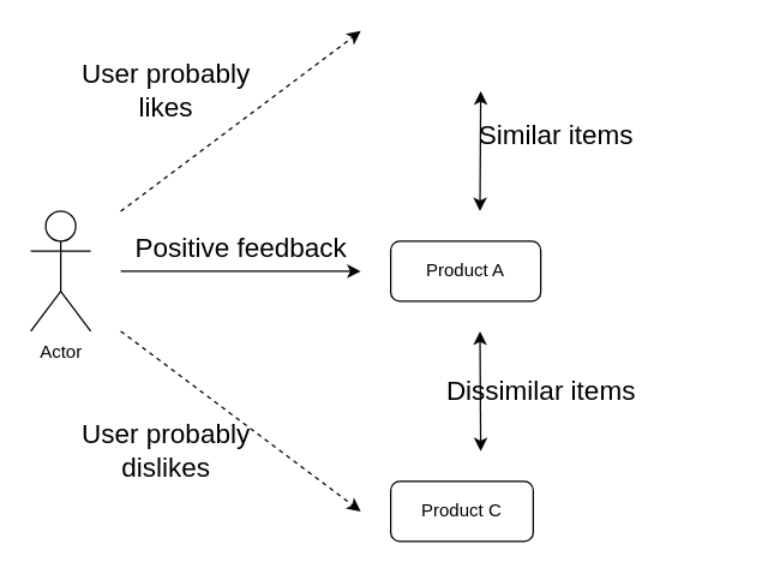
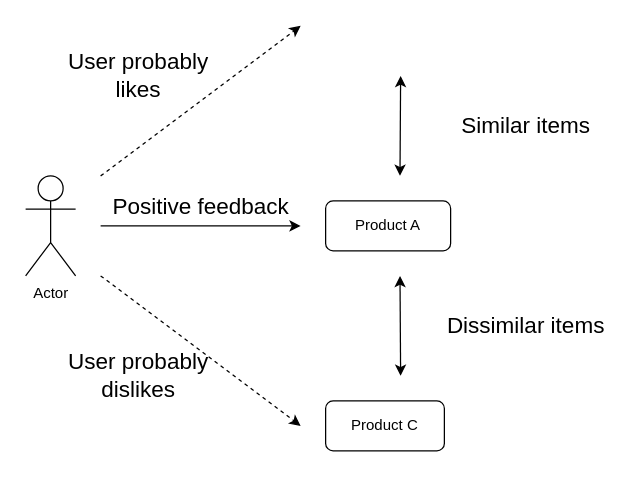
  <mxCell id="0" />
  <mxCell id="1" parent="0" />
  <mxCell id="2" value="Actor" style="shape=umlActor;verticalLabelPosition=bottom;verticalAlign=top;html=1;outlineConnect=0;" vertex="1" parent="1"><mxGeometry x="20" y="140" width="40" height="80" as="geometry" /></mxCell>
  <mxCell id="3" value="Product A" style="rounded=1;whiteSpace=wrap;html=1;fontSize=12;glass=0;strokeWidth=1;shadow=0;" vertex="1" parent="1"><mxGeometry x="260" y="160" width="100" height="40" as="geometry" /></mxCell>
  <mxCell id="4" value="Product C" style="rounded=1;whiteSpace=wrap;html=1;fontSize=12;glass=0;strokeWidth=1;shadow=0;" vertex="1" parent="1"><mxGeometry x="260" y="320" width="95" height="40" as="geometry" /></mxCell>
  <mxCell id="5" value="" style="endArrow=classic;html=1;" edge="1" parent="1"><mxGeometry width="50" height="50" relative="1" as="geometry"><mxPoint x="80" y="180" as="sourcePoint" /><mxPoint x="240" y="180" as="targetPoint" /></mxGeometry></mxCell>
  <mxCell id="6" value="&lt;span style=&quot;font-size: 18px&quot;&gt;Positive feedback&lt;/span&gt;" style="text;html=1;align=center;verticalAlign=middle;resizable=0;points=[];autosize=1;" vertex="1" parent="1"><mxGeometry x="80" y="155" width="160" height="20" as="geometry" /></mxCell>
  <mxCell id="7" value="" style="endArrow=classic;startArrow=classic;html=1;" edge="1" parent="1"><mxGeometry width="50" height="50" relative="1" as="geometry"><mxPoint x="320" y="300" as="sourcePoint" /><mxPoint x="319.5" y="220" as="targetPoint" /></mxGeometry></mxCell>
  <mxCell id="8" value="" style="endArrow=classic;startArrow=classic;html=1;" edge="1" parent="1"><mxGeometry width="50" height="50" relative="1" as="geometry"><mxPoint x="319.5" y="140" as="sourcePoint" /><mxPoint x="320" y="60" as="targetPoint" /></mxGeometry></mxCell>
- <mxCell id="9" value="&lt;span style=&quot;font-size: 18px&quot;&gt;Similar items&lt;/span&gt;" style="text;html=1;align=center;verticalAlign=middle;resizable=0;points=[];autosize=1;" vertex="1" parent="1"><mxGeometry x="310" y="80" width="120" height="20" as="geometry" /></mxCell>
- <mxCell id="10" value="&lt;span style=&quot;font-size: 18px&quot;&gt;Dissimilar items&lt;br&gt;&lt;/span&gt;" style="text;html=1;align=center;verticalAlign=middle;resizable=0;points=[];autosize=1;" vertex="1" parent="1"><mxGeometry x="290" y="250" width="140" height="20" as="geometry" /></mxCell>
+ <mxCell id="9" value="&lt;span style=&quot;font-size: 18px&quot;&gt;Similar items&lt;/span&gt;" style="text;html=1;align=center;verticalAlign=middle;resizable=0;points=[];autosize=1;" vertex="1" parent="1"><mxGeometry x="360" y="90" width="120" height="20" as="geometry" /></mxCell>
+ <mxCell id="10" value="&lt;span style=&quot;font-size: 18px&quot;&gt;Dissimilar items&lt;br&gt;&lt;/span&gt;" style="text;html=1;align=center;verticalAlign=middle;resizable=0;points=[];autosize=1;" vertex="1" parent="1"><mxGeometry x="350" y="250" width="140" height="20" as="geometry" /></mxCell>
  <mxCell id="11" value="&lt;span style=&quot;font-size: 18px&quot;&gt;User probably&lt;br&gt;likes&lt;br&gt;&lt;/span&gt;" style="text;html=1;align=center;verticalAlign=middle;resizable=0;points=[];autosize=1;" vertex="1" parent="1"><mxGeometry x="45" y="40" width="130" height="40" as="geometry" /></mxCell>
  <mxCell id="12" value="&lt;span style=&quot;font-size: 18px&quot;&gt;User probably&lt;br&gt;dislikes&lt;br&gt;&lt;/span&gt;" style="text;html=1;align=center;verticalAlign=middle;resizable=0;points=[];autosize=1;" vertex="1" parent="1"><mxGeometry x="45" y="280" width="130" height="40" as="geometry" /></mxCell>
  <mxCell id="13" value="" style="html=1;labelBackgroundColor=#ffffff;startArrow=none;startFill=0;startSize=6;endArrow=classic;endFill=1;endSize=6;jettySize=auto;orthogonalLoop=1;strokeWidth=1;dashed=1;fontSize=14;" edge="1" parent="1"><mxGeometry width="60" height="60" relative="1" as="geometry"><mxPoint x="80" y="140" as="sourcePoint" /><mxPoint x="240" y="20" as="targetPoint" /></mxGeometry></mxCell>
  <mxCell id="14" value="" style="html=1;labelBackgroundColor=#ffffff;startArrow=none;startFill=0;startSize=6;endArrow=classic;endFill=1;endSize=6;jettySize=auto;orthogonalLoop=1;strokeWidth=1;dashed=1;fontSize=14;" edge="1" parent="1"><mxGeometry width="60" height="60" relative="1" as="geometry"><mxPoint x="80" y="220" as="sourcePoint" /><mxPoint x="240" y="340" as="targetPoint" /></mxGeometry></mxCell>
